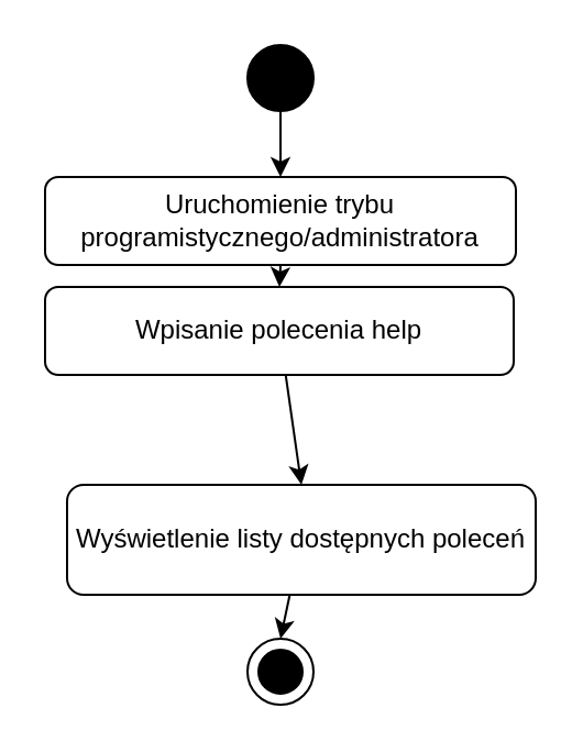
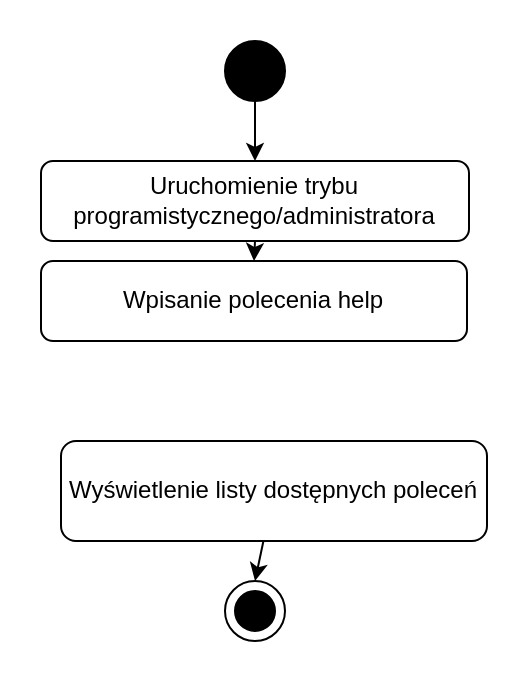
  <mxCell id="0" />
  <mxCell id="1" parent="0" />
  <mxCell id="2" value="Uruchomienie trybu programistycznego/administratora" style="rounded=1;whiteSpace=wrap;html=1;" vertex="1" parent="1"><mxGeometry x="20" y="80" width="214" height="40" as="geometry" /></mxCell>
  <mxCell id="3" value="" style="ellipse;whiteSpace=wrap;html=1;aspect=fixed;fillColor=#000000;" vertex="1" parent="1"><mxGeometry x="112" y="20" width="30" height="30" as="geometry" /></mxCell>
  <mxCell id="4" value="" style="endArrow=classic;html=1;exitX=0.5;exitY=1;exitDx=0;exitDy=0;entryX=0.5;entryY=0;entryDx=0;entryDy=0;" edge="1" parent="1" source="3" target="2"><mxGeometry width="50" height="50" relative="1" as="geometry"><mxPoint x="103" y="450" as="sourcePoint" /><mxPoint x="153" y="400" as="targetPoint" /></mxGeometry></mxCell>
  <mxCell id="5" value="Wpisanie polecenia help" style="rounded=1;whiteSpace=wrap;html=1;fillColor=#FFFFFF;" vertex="1" parent="1"><mxGeometry x="20" y="130" width="213" height="40" as="geometry" /></mxCell>
  <mxCell id="6" value="Wyświetlenie listy dostępnych poleceń" style="rounded=1;whiteSpace=wrap;html=1;fillColor=#FFFFFF;" vertex="1" parent="1"><mxGeometry x="30" y="220" width="213" height="50" as="geometry" /></mxCell>
  <mxCell id="7" value="" style="endArrow=classic;html=1;exitX=0.5;exitY=1;exitDx=0;exitDy=0;entryX=0.5;entryY=0;entryDx=0;entryDy=0;" edge="1" parent="1" source="2" target="5"><mxGeometry width="50" height="50" relative="1" as="geometry"><mxPoint x="103" y="450" as="sourcePoint" /><mxPoint x="153" y="400" as="targetPoint" /></mxGeometry></mxCell>
- <mxCell id="8" value="" style="endArrow=classic;html=1;entryX=0.5;entryY=0;entryDx=0;entryDy=0;" edge="1" parent="1" source="5" target="6"><mxGeometry width="50" height="50" relative="1" as="geometry"><mxPoint x="126.5" y="240" as="sourcePoint" /><mxPoint x="126.5" y="260.711" as="targetPoint" /></mxGeometry></mxCell>
  <mxCell id="9" value="" style="ellipse;whiteSpace=wrap;html=1;aspect=fixed;fillColor=#FFFFFF;" vertex="1" parent="1"><mxGeometry x="112" y="290" width="30" height="30" as="geometry" /></mxCell>
  <mxCell id="10" value="" style="ellipse;whiteSpace=wrap;html=1;aspect=fixed;fillColor=#000000;" vertex="1" parent="1"><mxGeometry x="117" y="295" width="20" height="20" as="geometry" /></mxCell>
  <mxCell id="11" value="" style="endArrow=classic;html=1;entryX=0.5;entryY=0;entryDx=0;entryDy=0;" edge="1" parent="1" source="6" target="9"><mxGeometry width="50" height="50" relative="1" as="geometry"><mxPoint x="126.5" y="320" as="sourcePoint" /><mxPoint x="126.5" y="340.711" as="targetPoint" /></mxGeometry></mxCell>
